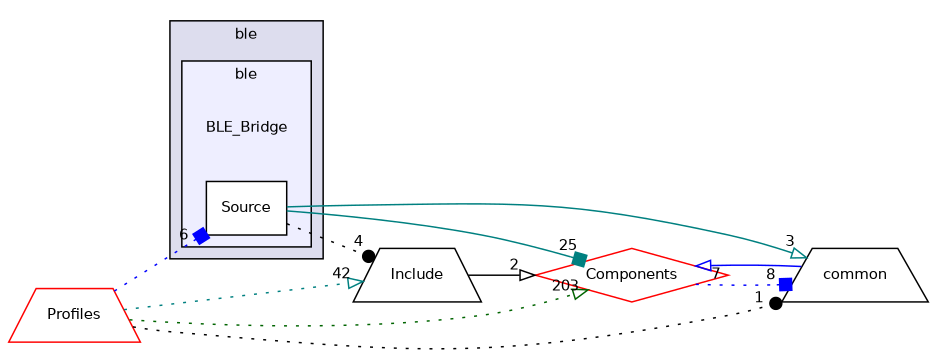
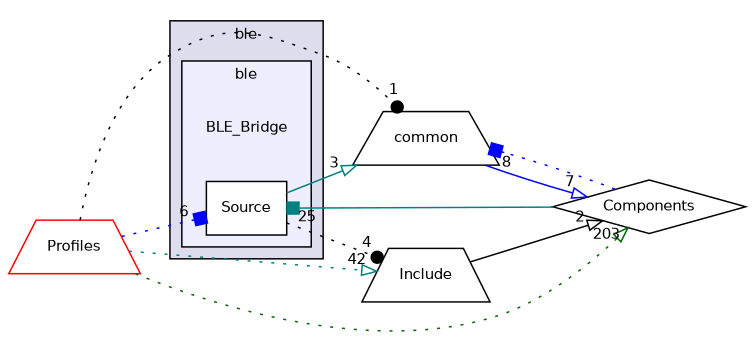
  digraph {
    compound=true
    rankdir=LR
    node [fontname=Helvetica fontsize=10 shape=trapezium fillcolor=white style=filled]
    edge [arrowhead=onormal color=teal labeldistance=1.5 labelfontname=Helvetica labelfontsize=10 style=dotted]
    n1 [label=BLE_Bridge shape=plaintext fillcolor="" style=""]
    n2 [color=black label=Source shape=box]
-   n3 [color=red label=Components shape=diamond]
+   n3 [color=black label=Components shape=diamond]
    n4 [color=black label=common]
    n5 [label=Include fillcolor="" style=""]
    n6 [color=red label=Profiles]
    subgraph cluster_1 {
      bgcolor="#ddddee"
      fontname=Helvetica
      fontsize=10
      label=ble
      pencolor=black
      subgraph cluster_2 {
        bgcolor="#eeeeff"
        fontname=Helvetica
        fontsize=10
        label=ble
        pencolor=black
        n1
        n2
      }
    }
-   n2 -> n3 [arrowhead=box headlabel=25 style=solid]
+   n3 -> n2 [arrowhead=box headlabel=25 style=solid]
    n2 -> n4 [headlabel=3 style=solid]
    n2 -> n5 [arrowhead=dot color=black headlabel=4]
    n3 -> n4 [arrowhead=box color=blue headlabel=8]
    n4 -> n3 [color=blue headlabel=7 style=solid]
    n5 -> n3 [color=black headlabel=2 style=solid]
    n6 -> n2 [arrowhead=box color=blue headlabel=6]
    n6 -> n3 [color=darkgreen headlabel=203]
    n6 -> n4 [arrowhead=dot color=black headlabel=1]
    n6 -> n5 [headlabel=42]
  }
